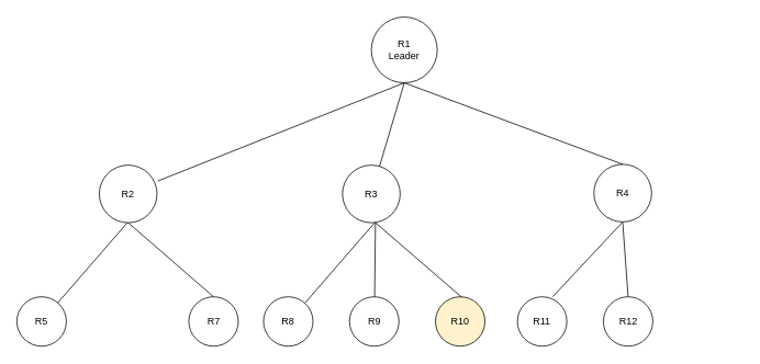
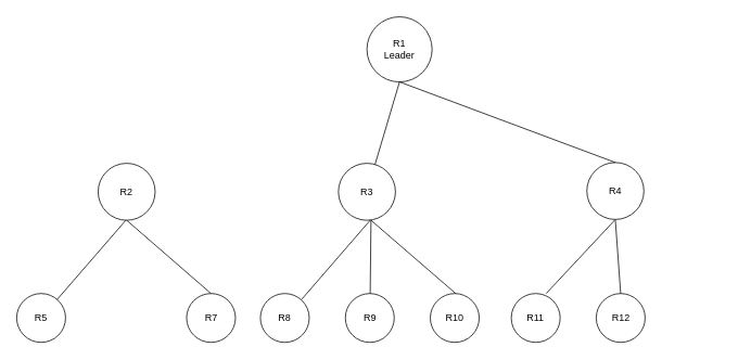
  <mxCell id="0" />
  <mxCell id="1" parent="0" />
  <mxCell id="2" value="R1&lt;br&gt;Leader" style="ellipse;whiteSpace=wrap;html=1;aspect=fixed;" vertex="1" parent="1"><mxGeometry x="450" y="20" width="80" height="80" as="geometry" /></mxCell>
  <mxCell id="3" value="" style="group" vertex="1" connectable="0" parent="1"><mxGeometry y="360" width="880" height="60" as="geometry" x="20" /></mxCell>
  <mxCell id="4" value="" style="group" vertex="1" connectable="0" parent="3"><mxGeometry width="272.8" height="60" as="geometry" /></mxCell>
  <mxCell id="5" value="R5" style="ellipse;whiteSpace=wrap;html=1;aspect=fixed;" vertex="1" parent="4"><mxGeometry width="60" height="60" as="geometry" /></mxCell>
  <mxCell id="6" value="R7" style="ellipse;whiteSpace=wrap;html=1;aspect=fixed;" vertex="1" parent="4"><mxGeometry x="208.612" width="60" height="60" as="geometry" /></mxCell>
  <mxCell id="7" value="" style="group" vertex="1" connectable="0" parent="3"><mxGeometry x="299.2" width="272.8" height="60" as="geometry" /></mxCell>
  <mxCell id="8" value="R8" style="ellipse;whiteSpace=wrap;html=1;aspect=fixed;" vertex="1" parent="7"><mxGeometry width="60" height="60" as="geometry" /></mxCell>
  <mxCell id="9" value="R9" style="ellipse;whiteSpace=wrap;html=1;aspect=fixed;" vertex="1" parent="7"><mxGeometry x="104.306" width="60" height="60" as="geometry" /></mxCell>
- <mxCell id="10" value="R10" style="ellipse;whiteSpace=wrap;html=1;aspect=fixed;fillColor=#fff2cc;" vertex="1" parent="7"><mxGeometry x="208.612" width="60" height="60" as="geometry" /></mxCell>
+ <mxCell id="10" value="R10" style="ellipse;whiteSpace=wrap;html=1;aspect=fixed;" vertex="1" parent="7"><mxGeometry x="208.612" width="60" height="60" as="geometry" /></mxCell>
  <mxCell id="11" value="" style="group" vertex="1" connectable="0" parent="3"><mxGeometry x="607.2" width="272.8" height="60" as="geometry" /></mxCell>
  <mxCell id="12" value="R11" style="ellipse;whiteSpace=wrap;html=1;aspect=fixed;" vertex="1" parent="11"><mxGeometry width="60" height="60" as="geometry" /></mxCell>
  <mxCell id="13" value="R12" style="ellipse;whiteSpace=wrap;html=1;aspect=fixed;" vertex="1" parent="11"><mxGeometry x="104.306" width="60" height="60" as="geometry" /></mxCell>
  <mxCell id="14" value="R2" style="ellipse;whiteSpace=wrap;html=1;aspect=fixed;" vertex="1" parent="1"><mxGeometry x="120" y="200" width="70" height="70" as="geometry" /></mxCell>
  <mxCell id="15" value="R3" style="ellipse;whiteSpace=wrap;html=1;aspect=fixed;" vertex="1" parent="1"><mxGeometry x="414.999" y="200" width="70" height="70" as="geometry" /></mxCell>
  <mxCell id="16" value="R4" style="ellipse;whiteSpace=wrap;html=1;aspect=fixed;" vertex="1" parent="1"><mxGeometry x="719.999" y="199" width="70" height="70" as="geometry" /></mxCell>
- <mxCell id="17" value="" style="endArrow=none;html=1;rounded=0;entryX=0.5;entryY=1;entryDx=0;entryDy=0;exitX=1.013;exitY=0.276;exitDx=0;exitDy=0;exitPerimeter=0;" edge="1" parent="1" source="14" target="2"><mxGeometry width="50" height="50" relative="1" as="geometry"><mxPoint x="500" y="340" as="sourcePoint" /><mxPoint x="550" y="290" as="targetPoint" /></mxGeometry></mxCell>
  <mxCell id="18" value="" style="endArrow=none;html=1;rounded=0;entryX=0.5;entryY=1;entryDx=0;entryDy=0;" edge="1" parent="1" source="15" target="2"><mxGeometry width="50" height="50" relative="1" as="geometry"><mxPoint x="201" y="229" as="sourcePoint" /><mxPoint x="465" y="110" as="targetPoint" /></mxGeometry></mxCell>
  <mxCell id="19" value="" style="endArrow=none;html=1;rounded=0;entryX=0.5;entryY=1;entryDx=0;entryDy=0;exitX=0.5;exitY=0;exitDx=0;exitDy=0;" edge="1" parent="1" source="16" target="2"><mxGeometry width="50" height="50" relative="1" as="geometry"><mxPoint x="461" y="210" as="sourcePoint" /><mxPoint x="465" y="110" as="targetPoint" /></mxGeometry></mxCell>
  <mxCell id="20" value="" style="endArrow=none;html=1;rounded=0;entryX=0.5;entryY=1;entryDx=0;entryDy=0;" edge="1" parent="1" source="5"><mxGeometry width="50" height="50" relative="1" as="geometry"><mxPoint x="-110" y="389" as="sourcePoint" /><mxPoint x="154" y="270" as="targetPoint" /></mxGeometry></mxCell>
  <mxCell id="21" value="" style="endArrow=none;html=1;rounded=0;entryX=0.5;entryY=1;entryDx=0;entryDy=0;exitX=0.5;exitY=0;exitDx=0;exitDy=0;" edge="1" parent="1" source="6" target="14"><mxGeometry width="50" height="50" relative="1" as="geometry"><mxPoint x="164" y="370" as="sourcePoint" /><mxPoint x="165" y="280" as="targetPoint" /></mxGeometry></mxCell>
  <mxCell id="22" value="" style="endArrow=none;html=1;rounded=0;entryX=0.5;entryY=1;entryDx=0;entryDy=0;" edge="1" parent="1"><mxGeometry width="50" height="50" relative="1" as="geometry"><mxPoint x="370" y="367" as="sourcePoint" /><mxPoint x="454" y="270" as="targetPoint" /></mxGeometry></mxCell>
  <mxCell id="23" value="" style="endArrow=none;html=1;rounded=0;entryX=0.5;entryY=1;entryDx=0;entryDy=0;exitX=0.5;exitY=0;exitDx=0;exitDy=0;" edge="1" parent="1"><mxGeometry width="50" height="50" relative="1" as="geometry"><mxPoint x="454" y="360" as="sourcePoint" /><mxPoint x="455" y="270" as="targetPoint" /></mxGeometry></mxCell>
  <mxCell id="24" value="" style="endArrow=none;html=1;rounded=0;entryX=0.5;entryY=1;entryDx=0;entryDy=0;exitX=0.5;exitY=0;exitDx=0;exitDy=0;" edge="1" parent="1"><mxGeometry width="50" height="50" relative="1" as="geometry"><mxPoint x="559" y="360" as="sourcePoint" /><mxPoint x="455" y="270" as="targetPoint" /></mxGeometry></mxCell>
  <mxCell id="25" value="" style="endArrow=none;html=1;rounded=0;entryX=0.5;entryY=1;entryDx=0;entryDy=0;" edge="1" parent="1" target="16"><mxGeometry width="50" height="50" relative="1" as="geometry"><mxPoint x="670" y="360" as="sourcePoint" /><mxPoint x="754" y="263" as="targetPoint" /></mxGeometry></mxCell>
  <mxCell id="26" value="" style="endArrow=none;html=1;rounded=0;exitX=0.5;exitY=0;exitDx=0;exitDy=0;" edge="1" parent="1" source="13"><mxGeometry width="50" height="50" relative="1" as="geometry"><mxPoint x="754" y="353" as="sourcePoint" /><mxPoint x="755" y="270" as="targetPoint" /></mxGeometry></mxCell>
